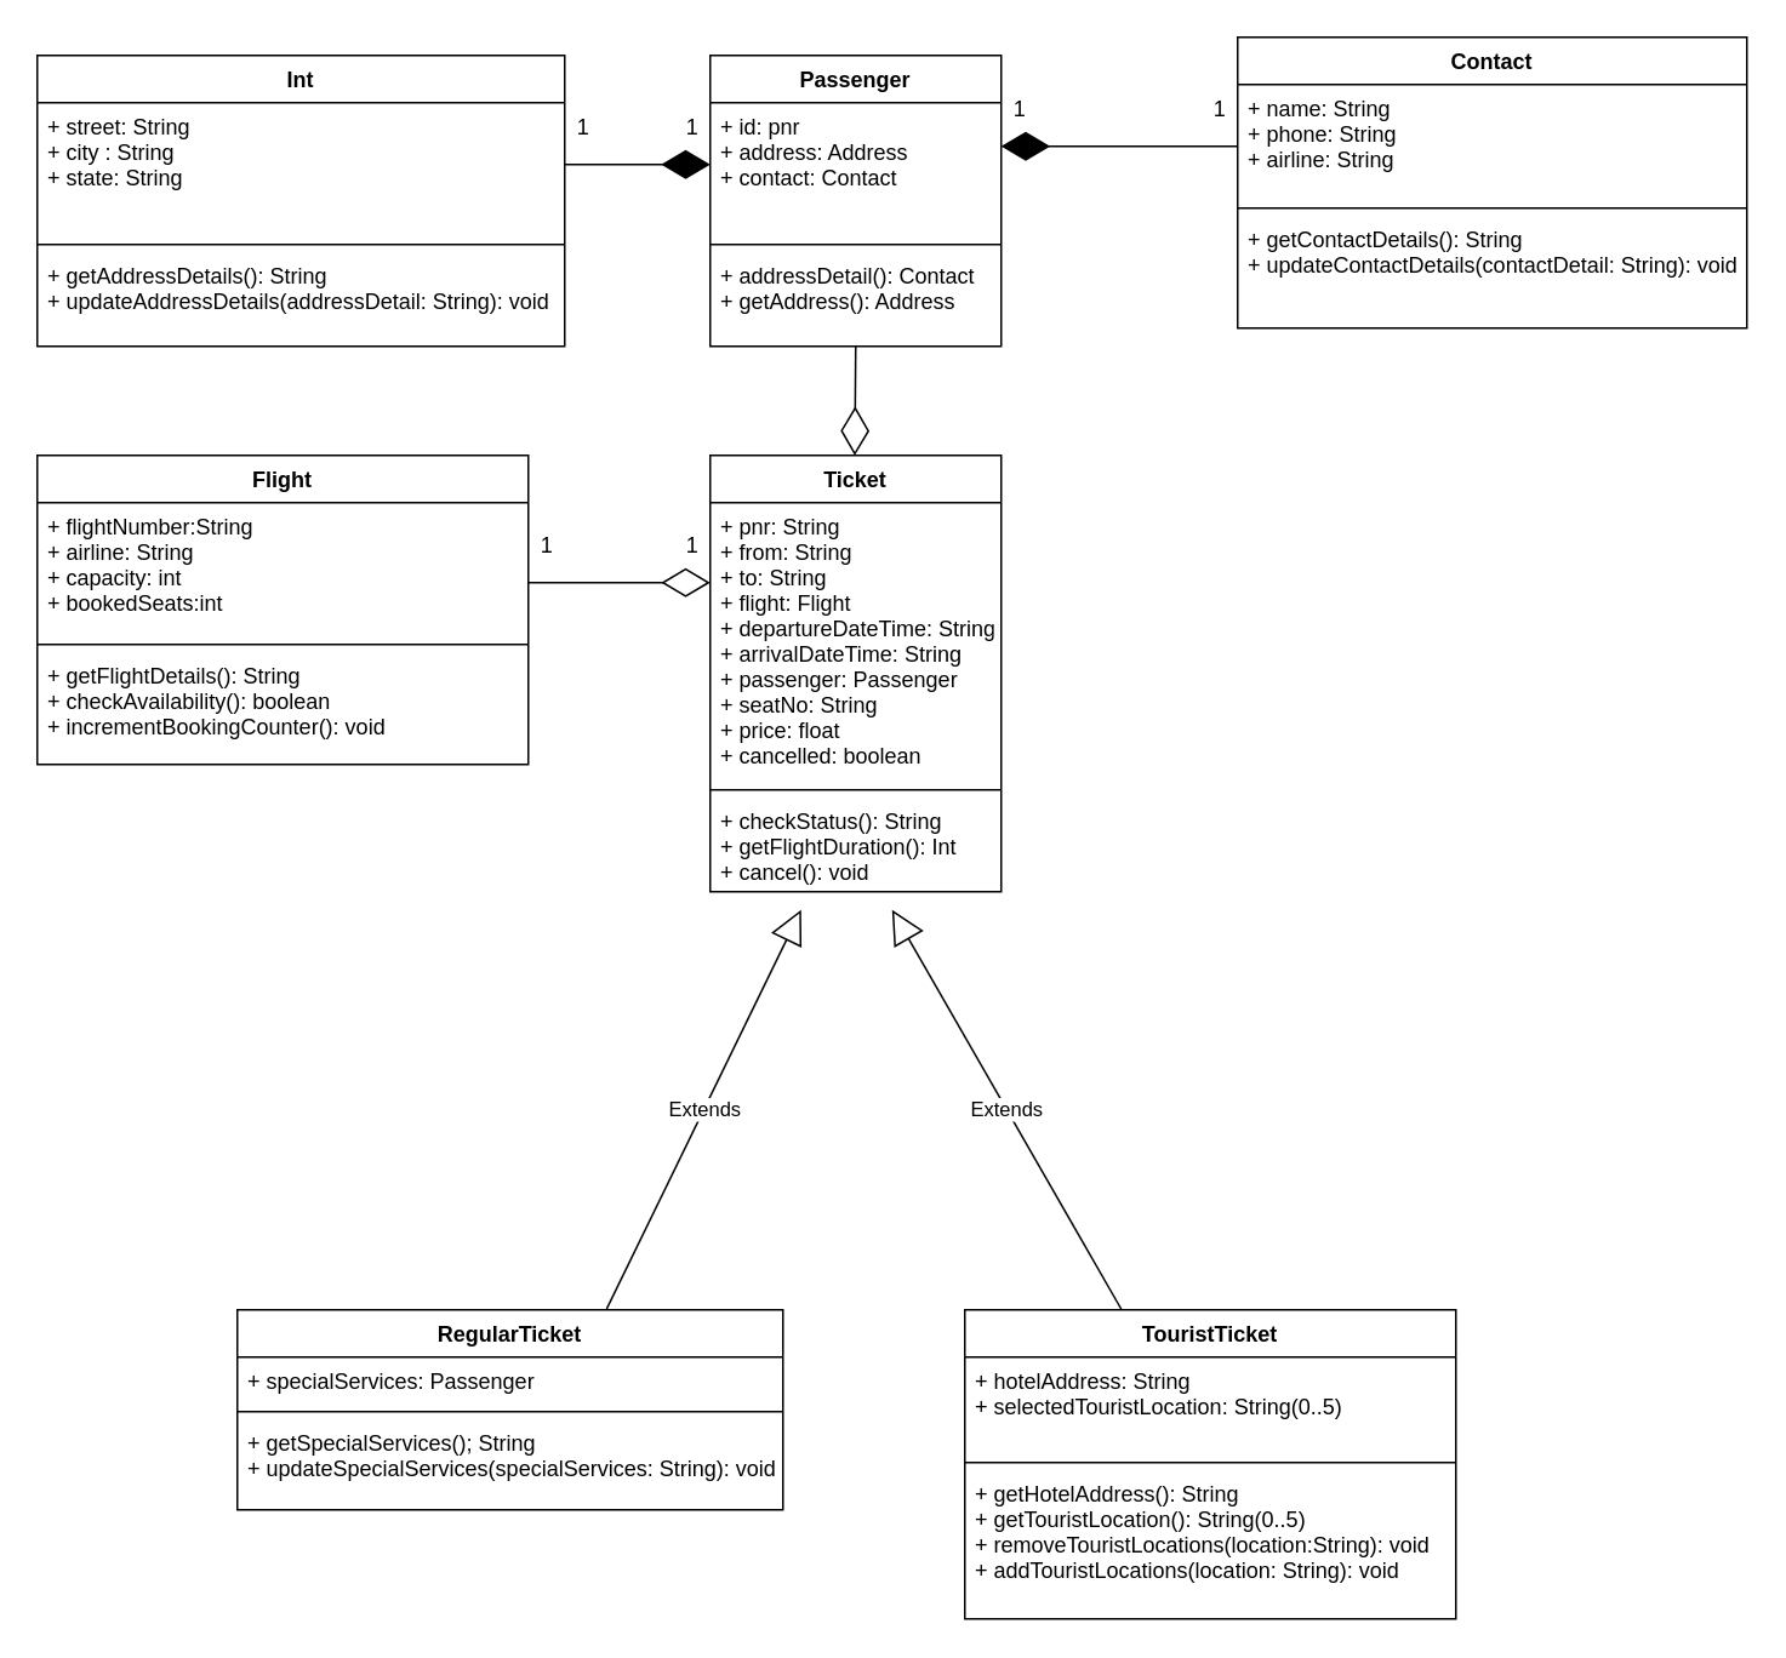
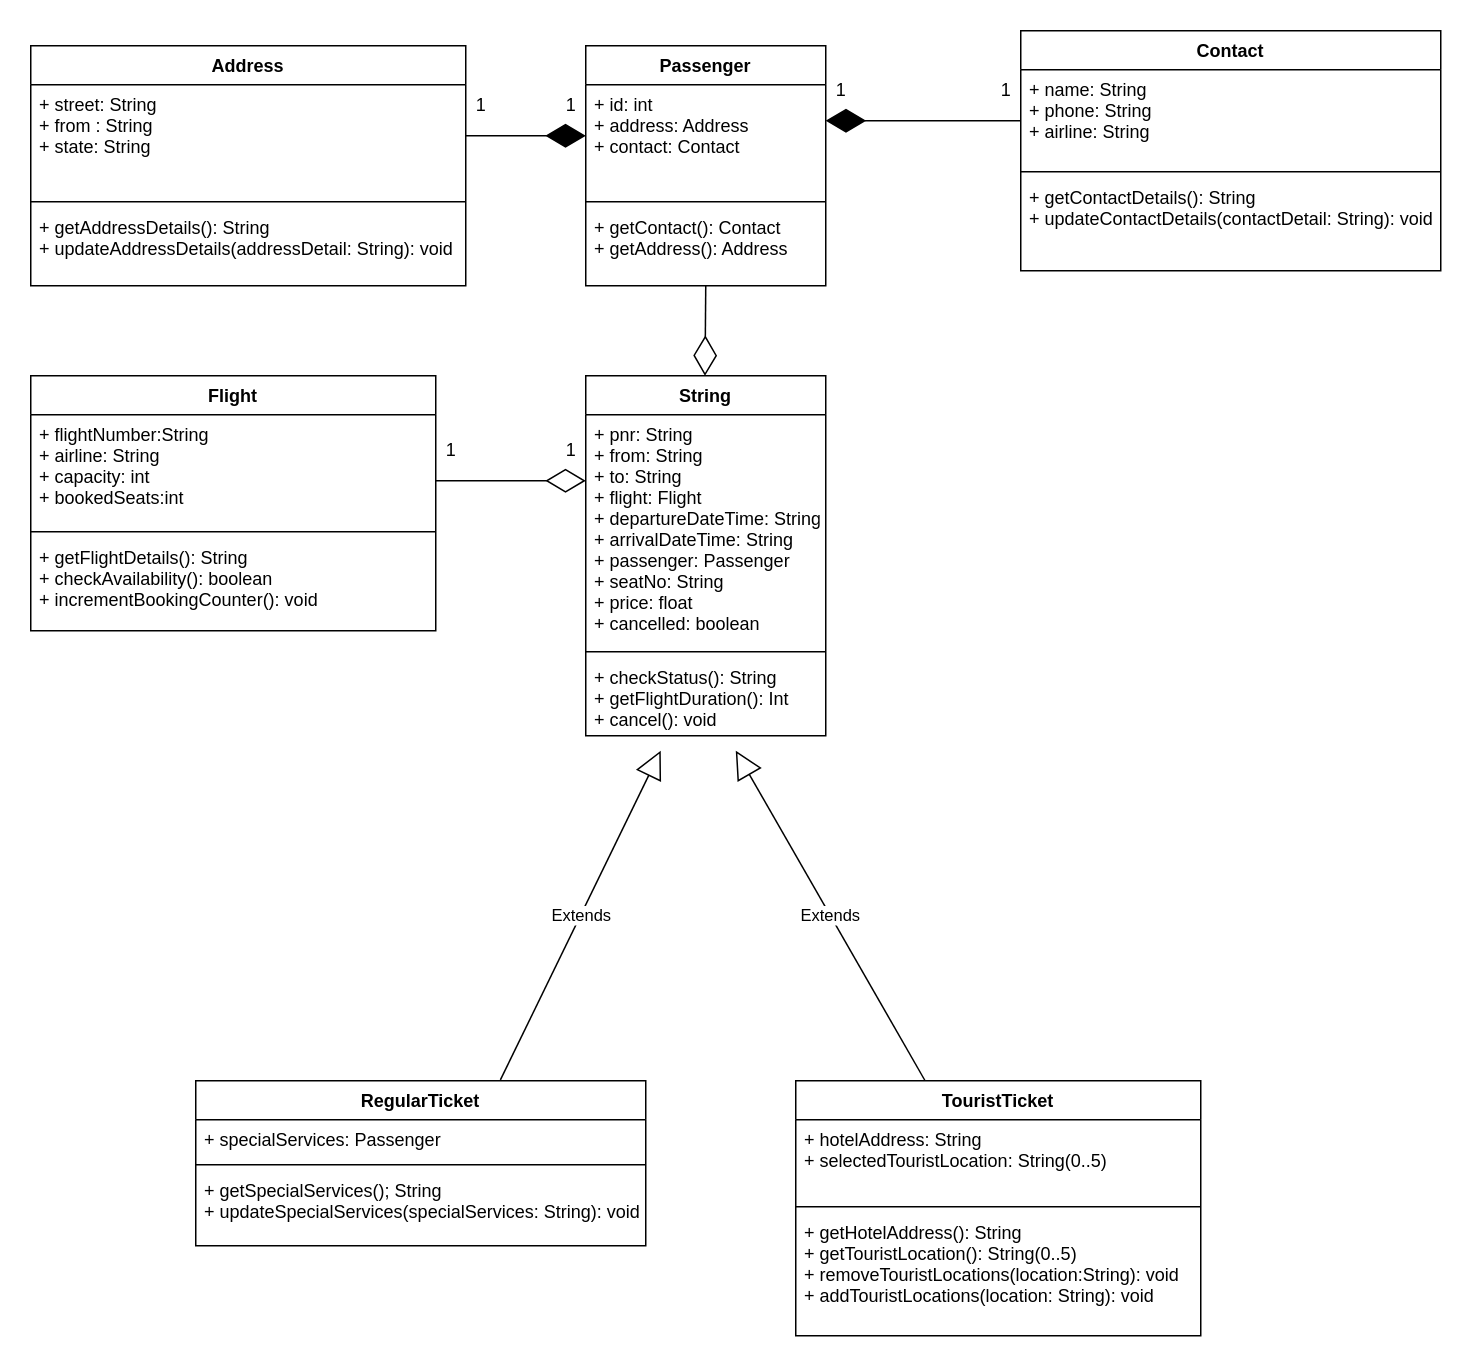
  <mxCell id="0" />
  <mxCell id="1" parent="0" />
  <mxCell id="2" value="Extends" style="endArrow=block;endSize=16;endFill=0;html=1;" edge="1" parent="1" source="23"><mxGeometry width="160" relative="1" as="geometry"><mxPoint x="342.79" y="609.45" as="sourcePoint" /><mxPoint x="490" y="500" as="targetPoint" /></mxGeometry></mxCell>
- <mxCell id="3" value="Int" style="swimlane;fontStyle=1;align=center;verticalAlign=top;childLayout=stackLayout;horizontal=1;startSize=26;horizontalStack=0;resizeParent=1;resizeParentMax=0;resizeLast=0;collapsible=1;marginBottom=0;" vertex="1" parent="1"><mxGeometry x="20" y="30" width="290" height="160" as="geometry" /></mxCell>
- <mxCell id="4" value="+ street: String&#10;+ city : String&#10;+ state: String" style="text;strokeColor=none;fillColor=none;align=left;verticalAlign=top;spacingLeft=4;spacingRight=4;overflow=hidden;rotatable=0;points=[[0,0.5],[1,0.5]];portConstraint=eastwest;" vertex="1" parent="3"><mxGeometry y="26" width="290" height="74" as="geometry" /></mxCell>
+ <mxCell id="3" value="Address" style="swimlane;fontStyle=1;align=center;verticalAlign=top;childLayout=stackLayout;horizontal=1;startSize=26;horizontalStack=0;resizeParent=1;resizeParentMax=0;resizeLast=0;collapsible=1;marginBottom=0;" vertex="1" parent="1"><mxGeometry x="20" y="30" width="290" height="160" as="geometry" /></mxCell>
+ <mxCell id="4" value="+ street: String&#10;+ from : String&#10;+ state: String" style="text;strokeColor=none;fillColor=none;align=left;verticalAlign=top;spacingLeft=4;spacingRight=4;overflow=hidden;rotatable=0;points=[[0,0.5],[1,0.5]];portConstraint=eastwest;" vertex="1" parent="3"><mxGeometry y="26" width="290" height="74" as="geometry" /></mxCell>
  <mxCell id="5" value="" style="line;strokeWidth=1;fillColor=none;align=left;verticalAlign=middle;spacingTop=-1;spacingLeft=3;spacingRight=3;rotatable=0;labelPosition=right;points=[];portConstraint=eastwest;" vertex="1" parent="3"><mxGeometry y="100" width="290" height="8" as="geometry" /></mxCell>
  <mxCell id="6" value="+ getAddressDetails(): String&#10;+ updateAddressDetails(addressDetail: String): void" style="text;strokeColor=none;fillColor=none;align=left;verticalAlign=top;spacingLeft=4;spacingRight=4;overflow=hidden;rotatable=0;points=[[0,0.5],[1,0.5]];portConstraint=eastwest;" vertex="1" parent="3"><mxGeometry y="108" width="290" height="52" as="geometry" /></mxCell>
  <mxCell id="7" value="Passenger" style="swimlane;fontStyle=1;align=center;verticalAlign=top;childLayout=stackLayout;horizontal=1;startSize=26;horizontalStack=0;resizeParent=1;resizeParentMax=0;resizeLast=0;collapsible=1;marginBottom=0;" vertex="1" parent="1"><mxGeometry x="390" y="30" width="160" height="160" as="geometry" /></mxCell>
- <mxCell id="8" value="+ id: pnr&#10;+ address: Address&#10;+ contact: Contact&#10;" style="text;strokeColor=none;fillColor=none;align=left;verticalAlign=top;spacingLeft=4;spacingRight=4;overflow=hidden;rotatable=0;points=[[0,0.5],[1,0.5]];portConstraint=eastwest;" vertex="1" parent="7"><mxGeometry y="26" width="160" height="74" as="geometry" /></mxCell>
+ <mxCell id="8" value="+ id: int&#10;+ address: Address&#10;+ contact: Contact&#10;" style="text;strokeColor=none;fillColor=none;align=left;verticalAlign=top;spacingLeft=4;spacingRight=4;overflow=hidden;rotatable=0;points=[[0,0.5],[1,0.5]];portConstraint=eastwest;" vertex="1" parent="7"><mxGeometry y="26" width="160" height="74" as="geometry" /></mxCell>
  <mxCell id="9" value="" style="line;strokeWidth=1;fillColor=none;align=left;verticalAlign=middle;spacingTop=-1;spacingLeft=3;spacingRight=3;rotatable=0;labelPosition=right;points=[];portConstraint=eastwest;" vertex="1" parent="7"><mxGeometry y="100" width="160" height="8" as="geometry" /></mxCell>
- <mxCell id="10" value="+ addressDetail(): Contact&#10;+ getAddress(): Address" style="text;strokeColor=none;fillColor=none;align=left;verticalAlign=top;spacingLeft=4;spacingRight=4;overflow=hidden;rotatable=0;points=[[0,0.5],[1,0.5]];portConstraint=eastwest;" vertex="1" parent="7"><mxGeometry y="108" width="160" height="52" as="geometry" /></mxCell>
+ <mxCell id="10" value="+ getContact(): Contact&#10;+ getAddress(): Address" style="text;strokeColor=none;fillColor=none;align=left;verticalAlign=top;spacingLeft=4;spacingRight=4;overflow=hidden;rotatable=0;points=[[0,0.5],[1,0.5]];portConstraint=eastwest;" vertex="1" parent="7"><mxGeometry y="108" width="160" height="52" as="geometry" /></mxCell>
  <mxCell id="11" value="Contact" style="swimlane;fontStyle=1;align=center;verticalAlign=top;childLayout=stackLayout;horizontal=1;startSize=26;horizontalStack=0;resizeParent=1;resizeParentMax=0;resizeLast=0;collapsible=1;marginBottom=0;" vertex="1" parent="1"><mxGeometry x="680" y="20" width="280" height="160" as="geometry" /></mxCell>
  <mxCell id="12" value="+ name: String&#10;+ phone: String&#10;+ airline: String&#10;" style="text;strokeColor=none;fillColor=none;align=left;verticalAlign=top;spacingLeft=4;spacingRight=4;overflow=hidden;rotatable=0;points=[[0,0.5],[1,0.5]];portConstraint=eastwest;" vertex="1" parent="11"><mxGeometry y="26" width="280" height="64" as="geometry" /></mxCell>
  <mxCell id="13" value="" style="line;strokeWidth=1;fillColor=none;align=left;verticalAlign=middle;spacingTop=-1;spacingLeft=3;spacingRight=3;rotatable=0;labelPosition=right;points=[];portConstraint=eastwest;" vertex="1" parent="11"><mxGeometry y="90" width="280" height="8" as="geometry" /></mxCell>
  <mxCell id="14" value="+ getContactDetails(): String&#10;+ updateContactDetails(contactDetail: String): void" style="text;strokeColor=none;fillColor=none;align=left;verticalAlign=top;spacingLeft=4;spacingRight=4;overflow=hidden;rotatable=0;points=[[0,0.5],[1,0.5]];portConstraint=eastwest;" vertex="1" parent="11"><mxGeometry y="98" width="280" height="62" as="geometry" /></mxCell>
- <mxCell id="15" value="Ticket" style="swimlane;fontStyle=1;align=center;verticalAlign=top;childLayout=stackLayout;horizontal=1;startSize=26;horizontalStack=0;resizeParent=1;resizeParentMax=0;resizeLast=0;collapsible=1;marginBottom=0;" vertex="1" parent="1"><mxGeometry x="390" y="250" width="160" height="240" as="geometry" /></mxCell>
+ <mxCell id="15" value="String" style="swimlane;fontStyle=1;align=center;verticalAlign=top;childLayout=stackLayout;horizontal=1;startSize=26;horizontalStack=0;resizeParent=1;resizeParentMax=0;resizeLast=0;collapsible=1;marginBottom=0;" vertex="1" parent="1"><mxGeometry x="390" y="250" width="160" height="240" as="geometry" /></mxCell>
  <mxCell id="16" value="+ pnr: String&#10;+ from: String&#10;+ to: String&#10;+ flight: Flight&#10;+ departureDateTime: String&#10;+ arrivalDateTime: String&#10;+ passenger: Passenger&#10;+ seatNo: String&#10;+ price: float&#10;+ cancelled: boolean" style="text;strokeColor=none;fillColor=none;align=left;verticalAlign=top;spacingLeft=4;spacingRight=4;overflow=hidden;rotatable=0;points=[[0,0.5],[1,0.5]];portConstraint=eastwest;" vertex="1" parent="15"><mxGeometry y="26" width="160" height="154" as="geometry" /></mxCell>
  <mxCell id="17" value="" style="line;strokeWidth=1;fillColor=none;align=left;verticalAlign=middle;spacingTop=-1;spacingLeft=3;spacingRight=3;rotatable=0;labelPosition=right;points=[];portConstraint=eastwest;" vertex="1" parent="15"><mxGeometry y="180" width="160" height="8" as="geometry" /></mxCell>
  <mxCell id="18" value="+ checkStatus(): String&#10;+ getFlightDuration(): Int&#10;+ cancel(): void" style="text;strokeColor=none;fillColor=none;align=left;verticalAlign=top;spacingLeft=4;spacingRight=4;overflow=hidden;rotatable=0;points=[[0,0.5],[1,0.5]];portConstraint=eastwest;" vertex="1" parent="15"><mxGeometry y="188" width="160" height="52" as="geometry" /></mxCell>
  <mxCell id="19" value="RegularTicket" style="swimlane;fontStyle=1;align=center;verticalAlign=top;childLayout=stackLayout;horizontal=1;startSize=26;horizontalStack=0;resizeParent=1;resizeParentMax=0;resizeLast=0;collapsible=1;marginBottom=0;" vertex="1" parent="1"><mxGeometry x="130" y="720" width="300" height="110" as="geometry" /></mxCell>
  <mxCell id="20" value="+ specialServices: Passenger" style="text;strokeColor=none;fillColor=none;align=left;verticalAlign=top;spacingLeft=4;spacingRight=4;overflow=hidden;rotatable=0;points=[[0,0.5],[1,0.5]];portConstraint=eastwest;" vertex="1" parent="19"><mxGeometry y="26" width="300" height="26" as="geometry" /></mxCell>
  <mxCell id="21" value="" style="line;strokeWidth=1;fillColor=none;align=left;verticalAlign=middle;spacingTop=-1;spacingLeft=3;spacingRight=3;rotatable=0;labelPosition=right;points=[];portConstraint=eastwest;" vertex="1" parent="19"><mxGeometry y="52" width="300" height="8" as="geometry" /></mxCell>
  <mxCell id="22" value="+ getSpecialServices(); String&#10;+ updateSpecialServices(specialServices: String): void" style="text;strokeColor=none;fillColor=none;align=left;verticalAlign=top;spacingLeft=4;spacingRight=4;overflow=hidden;rotatable=0;points=[[0,0.5],[1,0.5]];portConstraint=eastwest;" vertex="1" parent="19"><mxGeometry y="60" width="300" height="50" as="geometry" /></mxCell>
  <mxCell id="23" value="TouristTicket" style="swimlane;fontStyle=1;align=center;verticalAlign=top;childLayout=stackLayout;horizontal=1;startSize=26;horizontalStack=0;resizeParent=1;resizeParentMax=0;resizeLast=0;collapsible=1;marginBottom=0;" vertex="1" parent="1"><mxGeometry x="530" y="720" width="270" height="170" as="geometry" /></mxCell>
  <mxCell id="24" value="+ hotelAddress: String&#10;+ selectedTouristLocation: String(0..5)" style="text;strokeColor=none;fillColor=none;align=left;verticalAlign=top;spacingLeft=4;spacingRight=4;overflow=hidden;rotatable=0;points=[[0,0.5],[1,0.5]];portConstraint=eastwest;" vertex="1" parent="23"><mxGeometry y="26" width="270" height="54" as="geometry" /></mxCell>
  <mxCell id="25" value="" style="line;strokeWidth=1;fillColor=none;align=left;verticalAlign=middle;spacingTop=-1;spacingLeft=3;spacingRight=3;rotatable=0;labelPosition=right;points=[];portConstraint=eastwest;" vertex="1" parent="23"><mxGeometry y="80" width="270" height="8" as="geometry" /></mxCell>
  <mxCell id="26" value="+ getHotelAddress(): String&#10;+ getTouristLocation(): String(0..5)&#10;+ removeTouristLocations(location:String): void&#10;+ addTouristLocations(location: String): void" style="text;strokeColor=none;fillColor=none;align=left;verticalAlign=top;spacingLeft=4;spacingRight=4;overflow=hidden;rotatable=0;points=[[0,0.5],[1,0.5]];portConstraint=eastwest;" vertex="1" parent="23"><mxGeometry y="88" width="270" height="82" as="geometry" /></mxCell>
  <mxCell id="27" value="Flight" style="swimlane;fontStyle=1;align=center;verticalAlign=top;childLayout=stackLayout;horizontal=1;startSize=26;horizontalStack=0;resizeParent=1;resizeParentMax=0;resizeLast=0;collapsible=1;marginBottom=0;" vertex="1" parent="1"><mxGeometry x="20" y="250" width="270" height="170" as="geometry" /></mxCell>
  <mxCell id="28" value="+ flightNumber:String&#10;+ airline: String&#10;+ capacity: int&#10;+ bookedSeats:int&#10;" style="text;strokeColor=none;fillColor=none;align=left;verticalAlign=top;spacingLeft=4;spacingRight=4;overflow=hidden;rotatable=0;points=[[0,0.5],[1,0.5]];portConstraint=eastwest;" vertex="1" parent="27"><mxGeometry y="26" width="270" height="74" as="geometry" /></mxCell>
  <mxCell id="29" value="" style="line;strokeWidth=1;fillColor=none;align=left;verticalAlign=middle;spacingTop=-1;spacingLeft=3;spacingRight=3;rotatable=0;labelPosition=right;points=[];portConstraint=eastwest;" vertex="1" parent="27"><mxGeometry y="100" width="270" height="8" as="geometry" /></mxCell>
  <mxCell id="30" value="+ getFlightDetails(): String&#10;+ checkAvailability(): boolean&#10;+ incrementBookingCounter(): void&#10;" style="text;strokeColor=none;fillColor=none;align=left;verticalAlign=top;spacingLeft=4;spacingRight=4;overflow=hidden;rotatable=0;points=[[0,0.5],[1,0.5]];portConstraint=eastwest;" vertex="1" parent="27"><mxGeometry y="108" width="270" height="62" as="geometry" /></mxCell>
  <mxCell id="31" value="" style="endArrow=diamondThin;endFill=1;endSize=24;html=1;" edge="1" parent="1"><mxGeometry width="160" relative="1" as="geometry"><mxPoint x="310" y="90" as="sourcePoint" /><mxPoint x="390" y="90" as="targetPoint" /></mxGeometry></mxCell>
  <mxCell id="32" value="" style="endArrow=diamondThin;endFill=1;endSize=24;html=1;" edge="1" parent="1"><mxGeometry width="160" relative="1" as="geometry"><mxPoint x="680" as="sourcePoint" y="80" /><mxPoint x="550" as="targetPoint" y="80" /></mxGeometry></mxCell>
  <mxCell id="33" value="" style="endArrow=diamondThin;endFill=0;endSize=24;html=1;" edge="1" parent="1"><mxGeometry width="160" relative="1" as="geometry"><mxPoint x="290" y="320" as="sourcePoint" /><mxPoint x="390" y="320" as="targetPoint" /></mxGeometry></mxCell>
  <mxCell id="34" value="" style="endArrow=diamondThin;endFill=0;endSize=24;html=1;" edge="1" parent="1"><mxGeometry width="160" relative="1" as="geometry"><mxPoint x="470" y="190" as="sourcePoint" /><mxPoint x="469.5" y="250" as="targetPoint" /></mxGeometry></mxCell>
  <mxCell id="35" value="Extends" style="endArrow=block;endSize=16;endFill=0;html=1;exitX=0.677;exitY=-0.005;exitDx=0;exitDy=0;exitPerimeter=0;" edge="1" parent="1" source="19"><mxGeometry width="160" relative="1" as="geometry"><mxPoint x="350" y="570" as="sourcePoint" /><mxPoint x="440" y="500" as="targetPoint" /></mxGeometry></mxCell>
  <mxCell id="36" value="1" style="text;html=1;align=center;verticalAlign=middle;resizable=0;points=[];autosize=1;strokeColor=none;fillColor=none;" vertex="1" parent="1"><mxGeometry x="310" y="60" width="20" height="20" as="geometry" /></mxCell>
  <mxCell id="37" value="1" style="text;html=1;align=center;verticalAlign=middle;resizable=0;points=[];autosize=1;strokeColor=none;fillColor=none;" vertex="1" parent="1"><mxGeometry x="370" y="60" width="20" height="20" as="geometry" /></mxCell>
  <mxCell id="38" value="1" style="text;html=1;align=center;verticalAlign=middle;resizable=0;points=[];autosize=1;strokeColor=none;fillColor=none;" vertex="1" parent="1"><mxGeometry x="550" y="50" width="20" height="20" as="geometry" /></mxCell>
  <mxCell id="39" value="1" style="text;html=1;align=center;verticalAlign=middle;resizable=0;points=[];autosize=1;strokeColor=none;fillColor=none;" vertex="1" parent="1"><mxGeometry x="660" y="50" width="20" height="20" as="geometry" /></mxCell>
  <mxCell id="40" value="1" style="text;html=1;align=center;verticalAlign=middle;resizable=0;points=[];autosize=1;strokeColor=none;fillColor=none;" vertex="1" parent="1"><mxGeometry x="290" y="290" width="20" height="20" as="geometry" /></mxCell>
  <mxCell id="41" value="1" style="text;html=1;align=center;verticalAlign=middle;resizable=0;points=[];autosize=1;strokeColor=none;fillColor=none;" vertex="1" parent="1"><mxGeometry x="370" y="290" width="20" height="20" as="geometry" /></mxCell>
